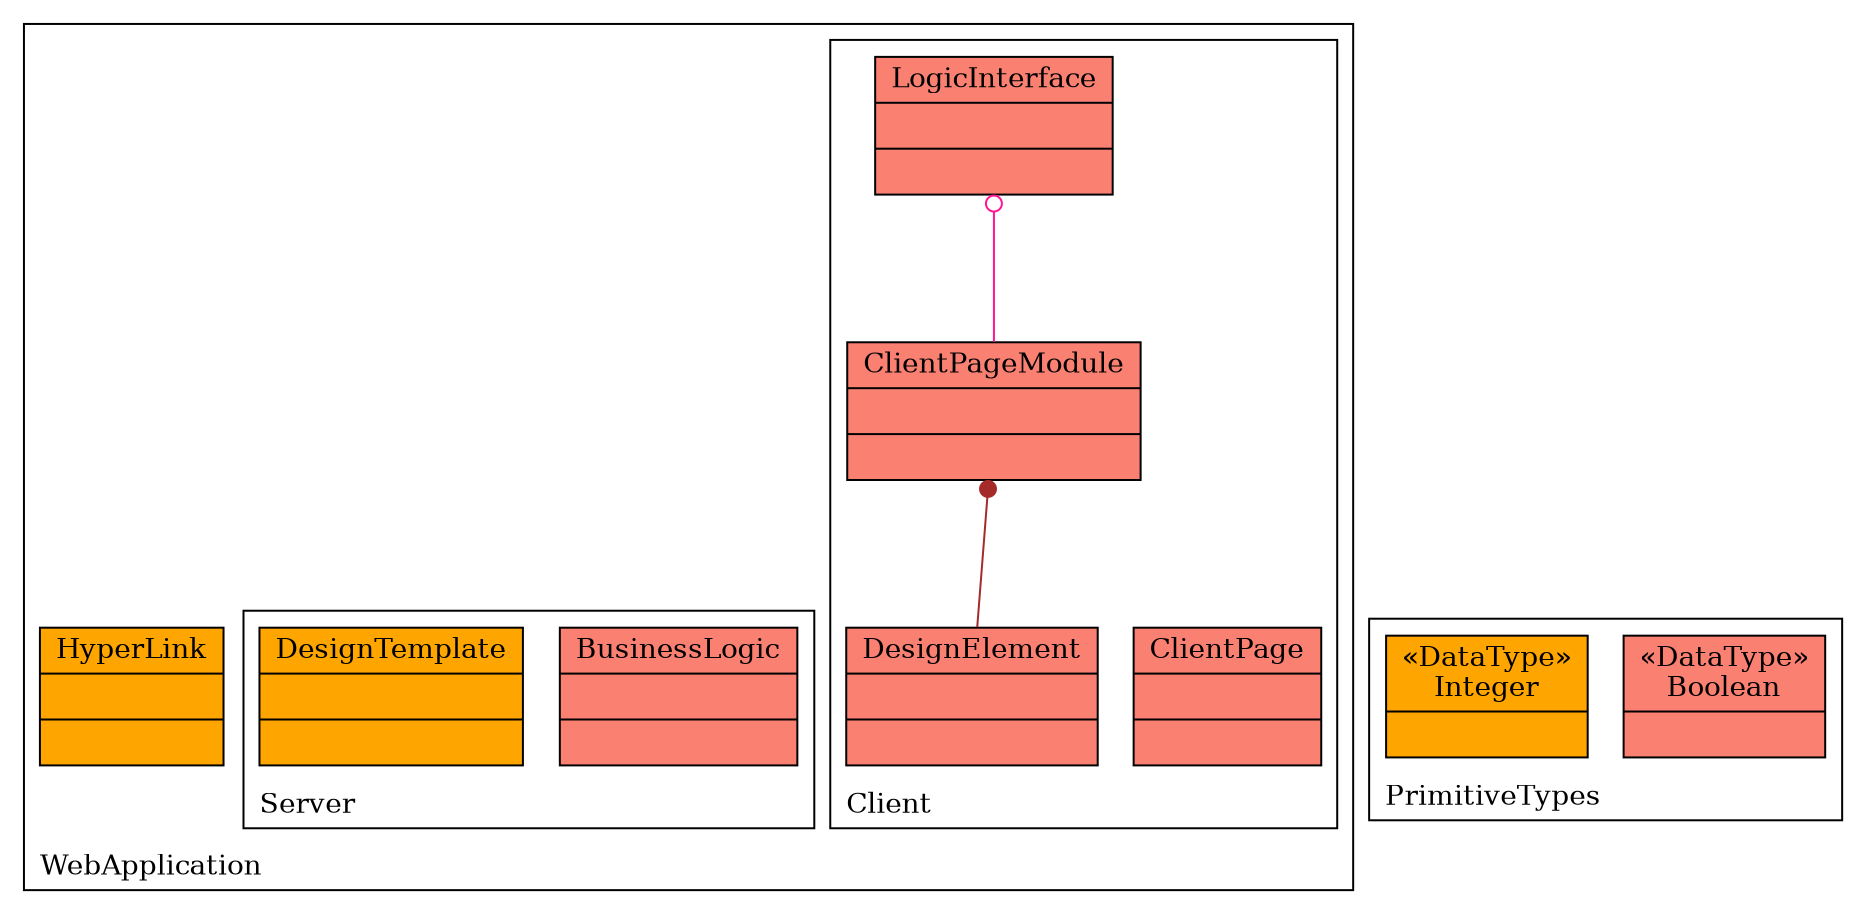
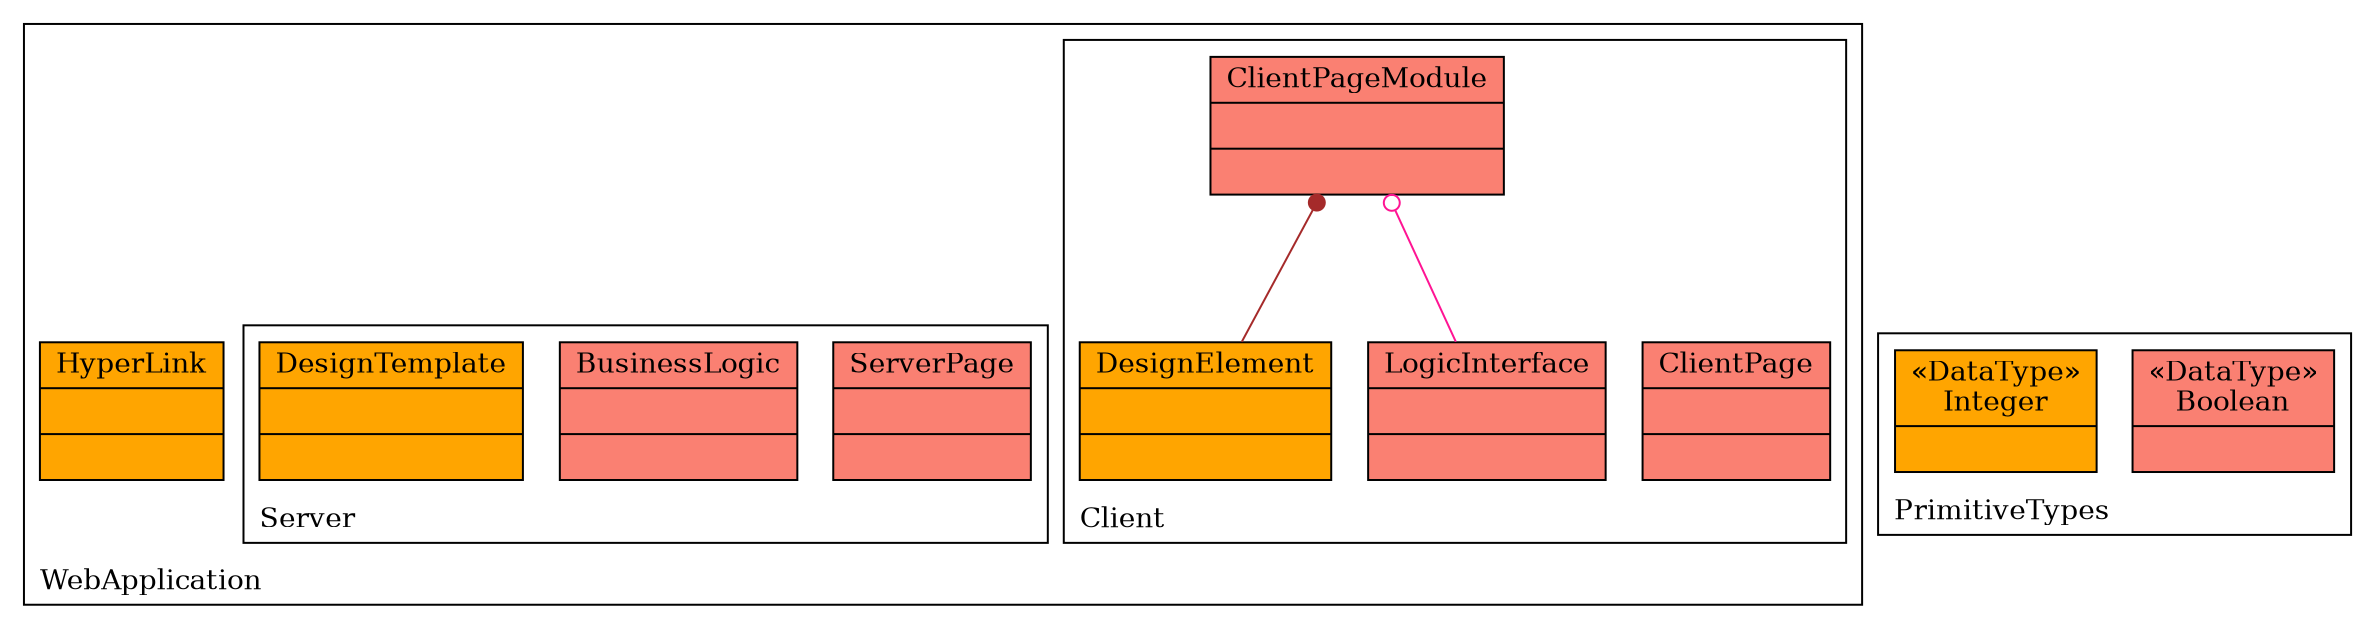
  digraph {
    compound=true
    labeljust=l
    labelloc=t
    nodeSep=0.75
    rankdir=BT
    node [fillcolor=salmon shape=record style=filled]
    edge [constraint=true group=ClientPageModule minlen=2]
    n1 [label="{ClientPage| | }"]
    n2 [label="{ClientPageModule| | }"]
    n3 [label="{LogicInterface| | }"]
-   n4 [label="{DesignElement| | }"]
+   n4 [fillcolor=orange label="{DesignElement| | }"]
+   n5 [label="{ServerPage| | }"]
    n6 [label="{BusinessLogic| | }"]
    n7 [fillcolor=orange label="{DesignTemplate| | }"]
    n8 [fillcolor=orange label="{HyperLink| | }"]
    n9 [label="{&#171;DataType&#187;\nBoolean|}"]
    n10 [fillcolor=orange label="{&#171;DataType&#187;\nInteger|}"]
    subgraph cluster_1 {
      color=black
      label=WebApplication
      n8
      subgraph cluster_2 {
        color=black
        label=Client
        n1
        n2
        n3
        n4
      }
      subgraph cluster_3 {
        color=black
        label=Server
+       n5
        n6
        n7
      }
    }
    subgraph cluster_4 {
      color=black
      label=PrimitiveTypes
      n9
      n10
    }
-   n2 -> n3 [arrowhead=odot color=deeppink]
+   n3 -> n2 [arrowhead=odot color=deeppink]
    n4 -> n2 [arrowhead=dot color=brown]
  }
